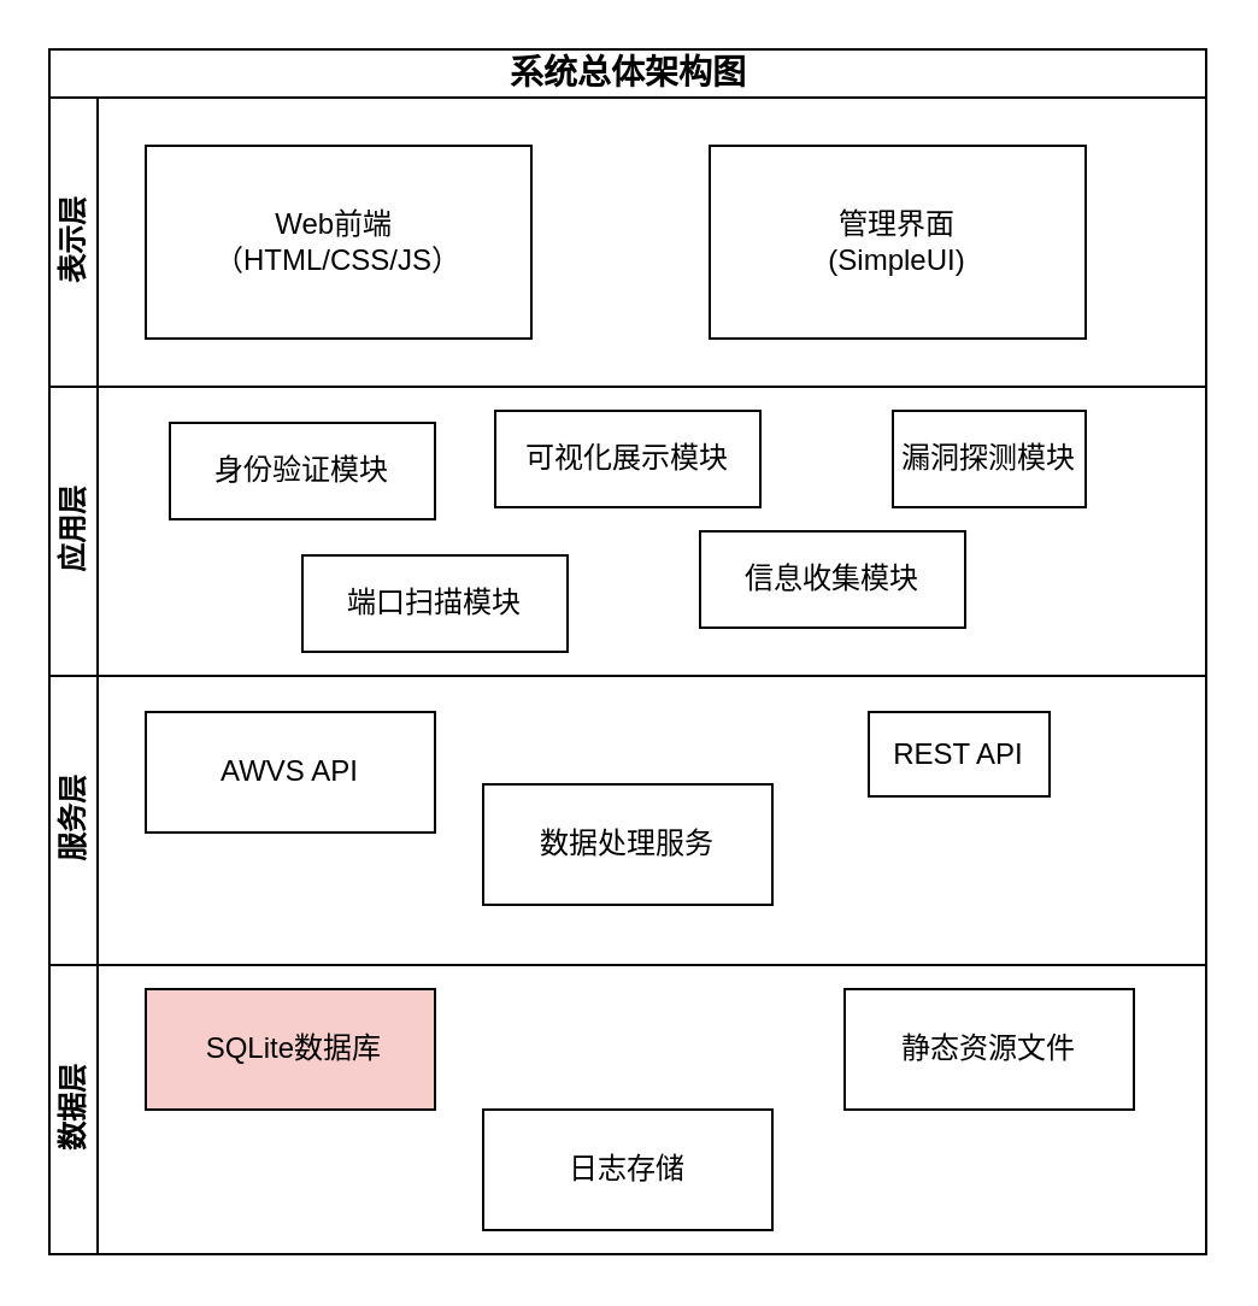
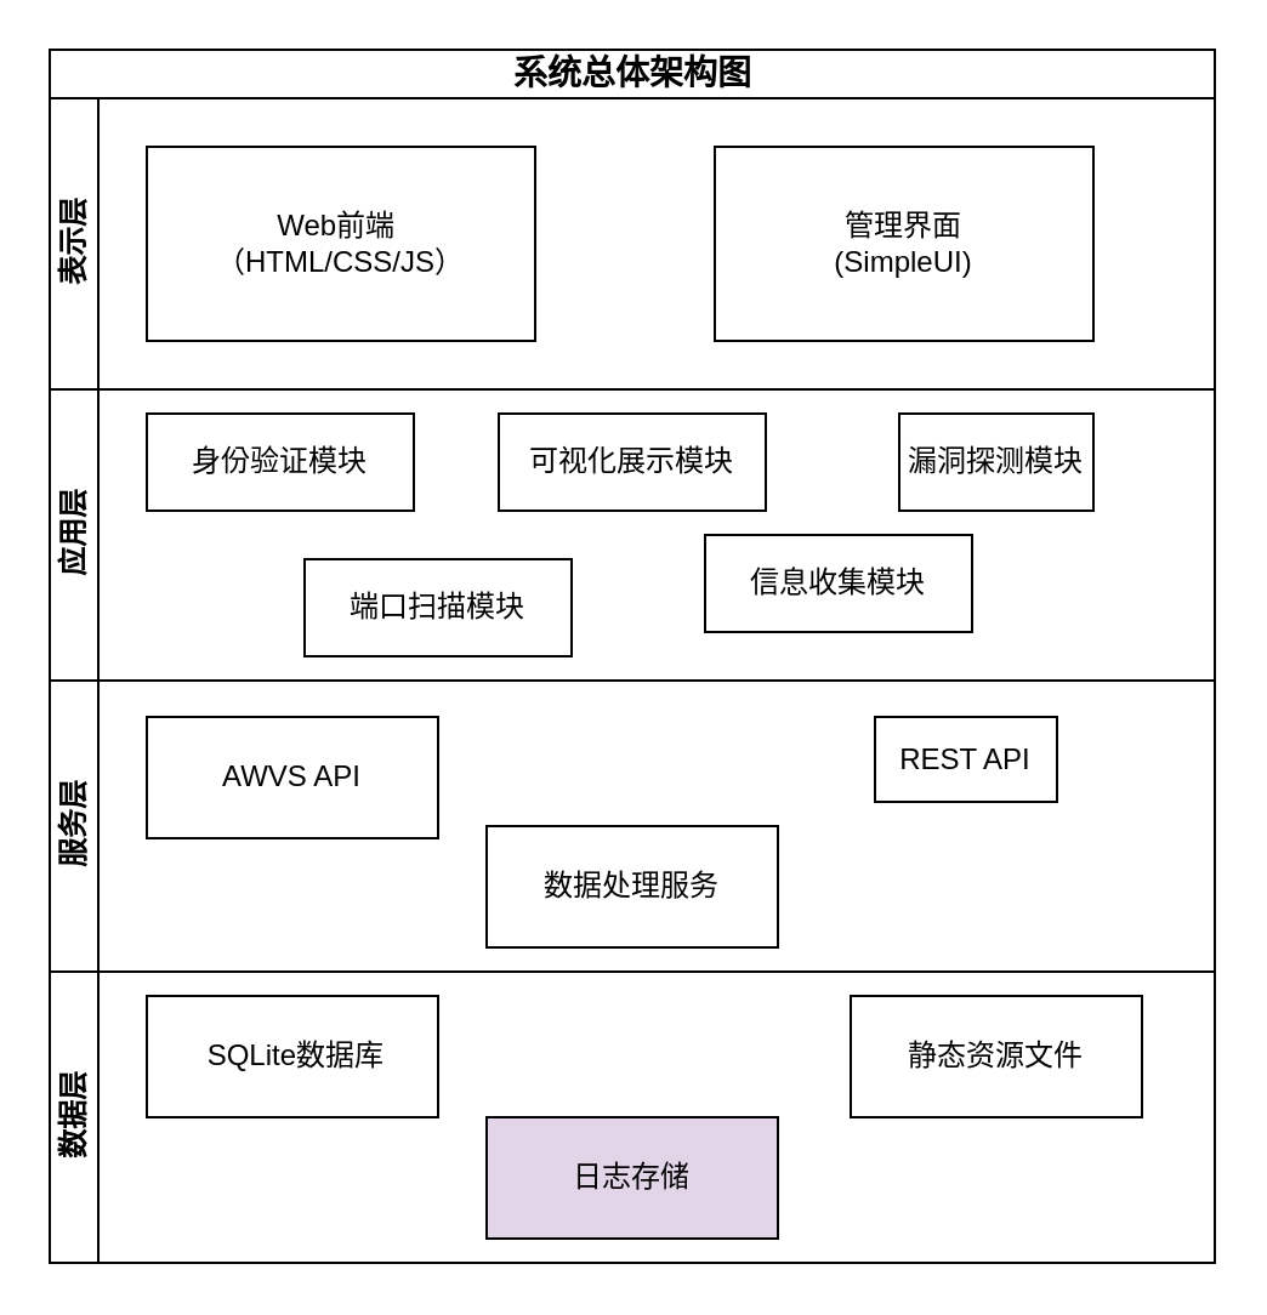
  <mxCell id="0" />
  <mxCell id="1" parent="0" />
  <mxCell id="2" value="&lt;div style=&quot;line-height: 220%;&quot;&gt;&lt;font style=&quot;font-size: 14px;&quot;&gt;系统总体架构图&lt;/font&gt;&lt;/div&gt;" style="swimlane;childLayout=stackLayout;resizeParent=1;resizeParentMax=0;horizontal=1;startSize=20;horizontalStack=0;html=1;" vertex="1" parent="1"><mxGeometry x="20" y="20" width="480" height="500" as="geometry" /></mxCell>
  <mxCell id="3" value="表示层" style="swimlane;startSize=20;horizontal=0;html=1;" vertex="1" parent="2"><mxGeometry y="20" width="480" height="120" as="geometry" /></mxCell>
  <mxCell id="4" value="Web前端&amp;nbsp;&lt;br&gt;（HTML/CSS/JS）" style="rounded=0;whiteSpace=wrap;html=1;" vertex="1" parent="3"><mxGeometry x="40" y="20" width="160" height="80" as="geometry" /></mxCell>
  <mxCell id="5" value="管理界面&lt;div&gt;(SimpleUI)&lt;/div&gt;" style="rounded=0;whiteSpace=wrap;html=1;" vertex="1" parent="3"><mxGeometry x="274" y="20" width="156" height="80" as="geometry" /></mxCell>
  <mxCell id="6" value="应用层" style="swimlane;startSize=20;horizontal=0;html=1;" vertex="1" parent="2"><mxGeometry y="140" width="480" height="120" as="geometry" /></mxCell>
- <mxCell id="7" value="身份验证模块" style="rounded=0;whiteSpace=wrap;html=1;" vertex="1" parent="6"><mxGeometry x="50" y="15" width="110" height="40" as="geometry" /></mxCell>
+ <mxCell id="7" value="身份验证模块" style="rounded=0;whiteSpace=wrap;html=1;" vertex="1" parent="6"><mxGeometry x="40" y="10" width="110" height="40" as="geometry" /></mxCell>
  <mxCell id="8" value="可视化展示模块" style="rounded=0;whiteSpace=wrap;html=1;" vertex="1" parent="6"><mxGeometry x="185" y="10" width="110" height="40" as="geometry" /></mxCell>
  <mxCell id="9" value="漏洞探测模块" style="rounded=0;whiteSpace=wrap;html=1;" vertex="1" parent="6"><mxGeometry x="350" y="10" width="80" height="40" as="geometry" /></mxCell>
  <mxCell id="10" value="信息收集模块" style="rounded=0;whiteSpace=wrap;html=1;" vertex="1" parent="6"><mxGeometry x="270" y="60" width="110" height="40" as="geometry" /></mxCell>
  <mxCell id="11" value="端口扫描模块" style="rounded=0;whiteSpace=wrap;html=1;" vertex="1" parent="6"><mxGeometry x="105" y="70" width="110" height="40" as="geometry" /></mxCell>
  <mxCell id="12" value="服务层" style="swimlane;startSize=20;horizontal=0;html=1;" vertex="1" parent="2"><mxGeometry y="260" width="480" height="120" as="geometry" /></mxCell>
  <mxCell id="13" value="AWVS API" style="rounded=0;whiteSpace=wrap;html=1;" vertex="1" parent="12"><mxGeometry x="40" y="15" width="120" height="50" as="geometry" /></mxCell>
  <mxCell id="14" value="REST API" style="rounded=0;whiteSpace=wrap;html=1;" vertex="1" parent="12"><mxGeometry x="340" y="15" width="75" height="35" as="geometry" /></mxCell>
- <mxCell id="15" value="数据处理服务" style="rounded=0;whiteSpace=wrap;html=1;" vertex="1" parent="12"><mxGeometry x="180" y="45" width="120" height="50" as="geometry" /></mxCell>
+ <mxCell id="15" value="数据处理服务" style="rounded=0;whiteSpace=wrap;html=1;" vertex="1" parent="12"><mxGeometry x="180" y="60" width="120" height="50" as="geometry" /></mxCell>
  <mxCell id="16" value="数据层" style="swimlane;startSize=20;horizontal=0;html=1;" vertex="1" parent="2"><mxGeometry y="380" width="480" height="120" as="geometry" /></mxCell>
- <mxCell id="17" value="&amp;nbsp;SQLite数据库" style="rounded=0;whiteSpace=wrap;html=1;fillColor=#f8cecc;" vertex="1" parent="16"><mxGeometry x="40" y="10" width="120" height="50" as="geometry" /></mxCell>
+ <mxCell id="17" value="&amp;nbsp;SQLite数据库" style="rounded=0;whiteSpace=wrap;html=1;" vertex="1" parent="16"><mxGeometry x="40" y="10" width="120" height="50" as="geometry" /></mxCell>
  <mxCell id="18" value="静态资源文件" style="rounded=0;whiteSpace=wrap;html=1;" vertex="1" parent="16"><mxGeometry x="330" y="10" width="120" height="50" as="geometry" /></mxCell>
- <mxCell id="19" value="日志存储" style="rounded=0;whiteSpace=wrap;html=1;" vertex="1" parent="16"><mxGeometry x="180" y="60" width="120" height="50" as="geometry" /></mxCell>
+ <mxCell id="19" value="日志存储" style="rounded=0;whiteSpace=wrap;html=1;fillColor=#e1d5e7;" vertex="1" parent="16"><mxGeometry x="180" y="60" width="120" height="50" as="geometry" /></mxCell>
